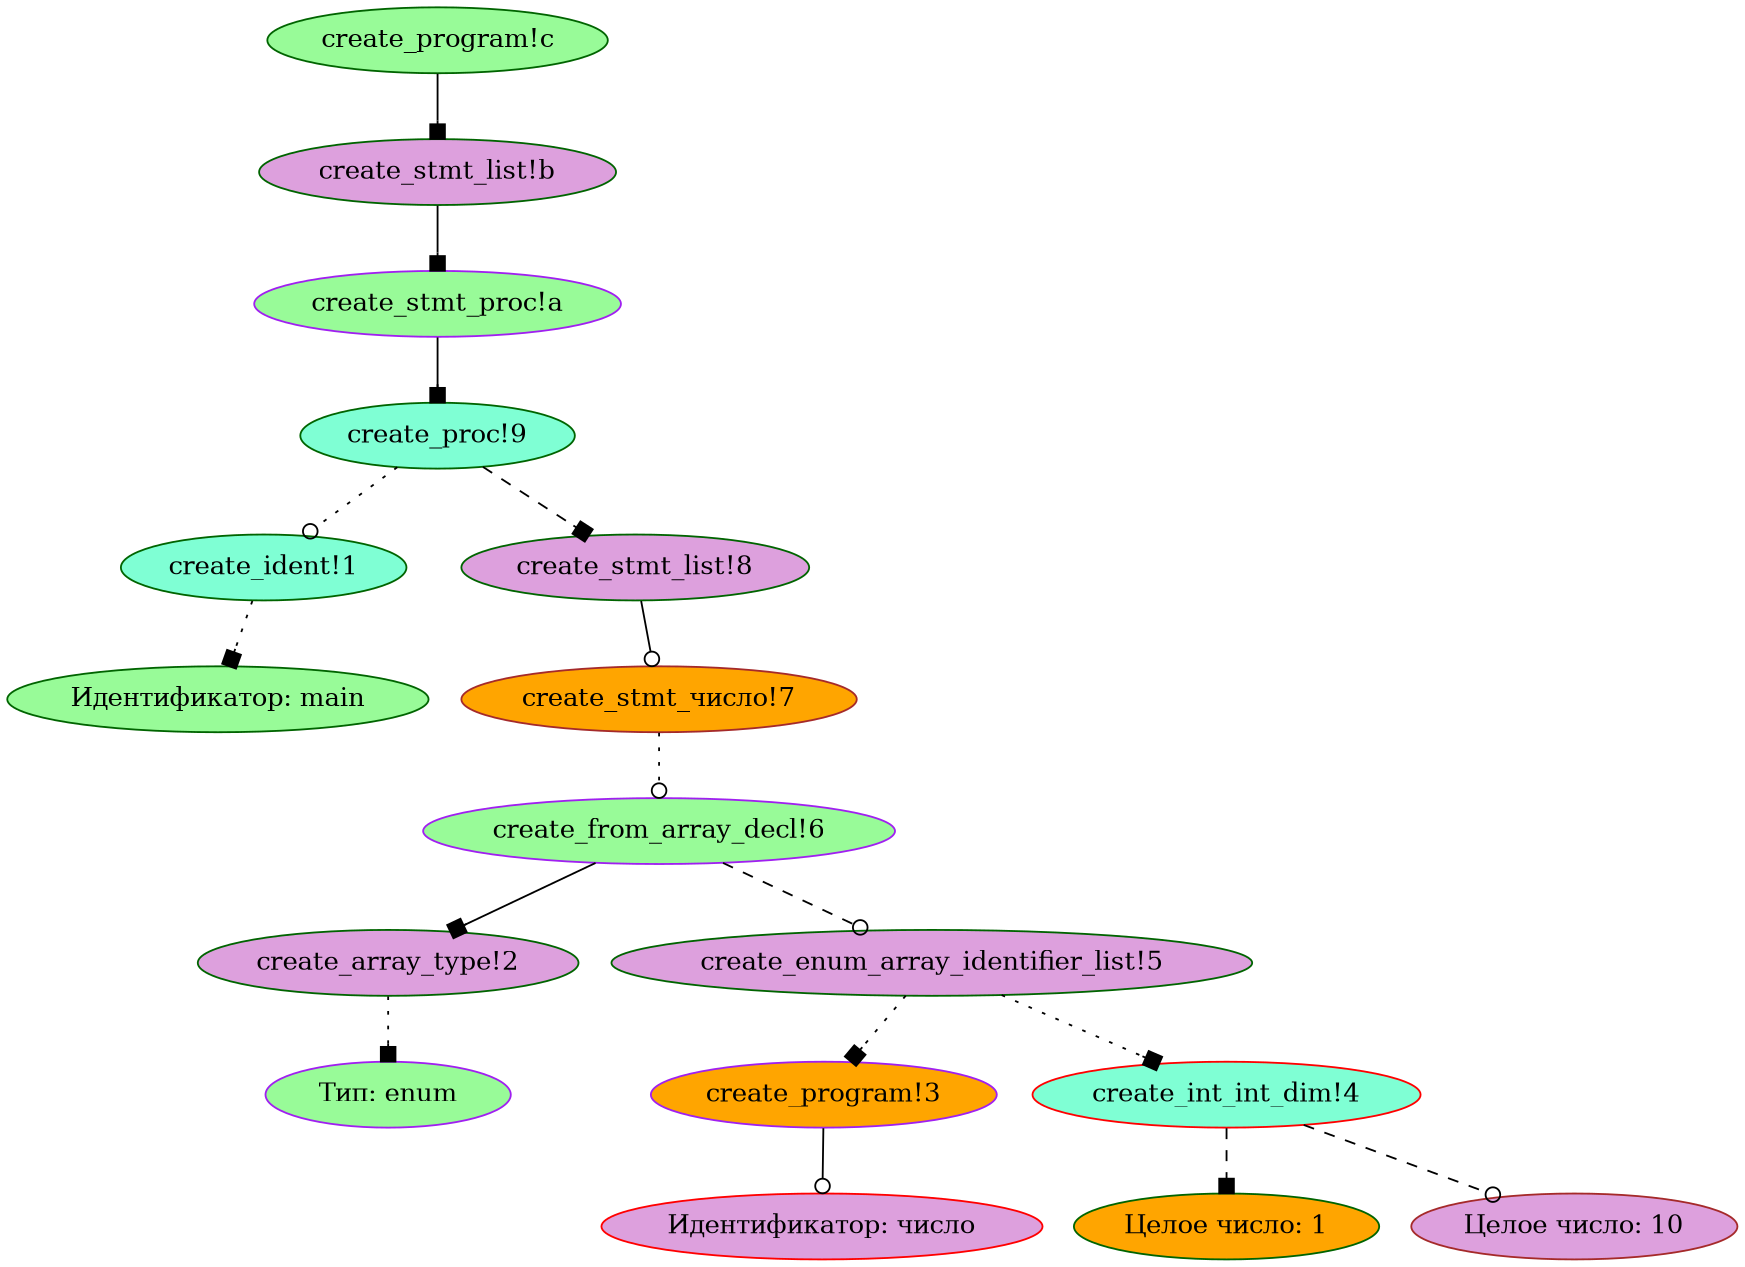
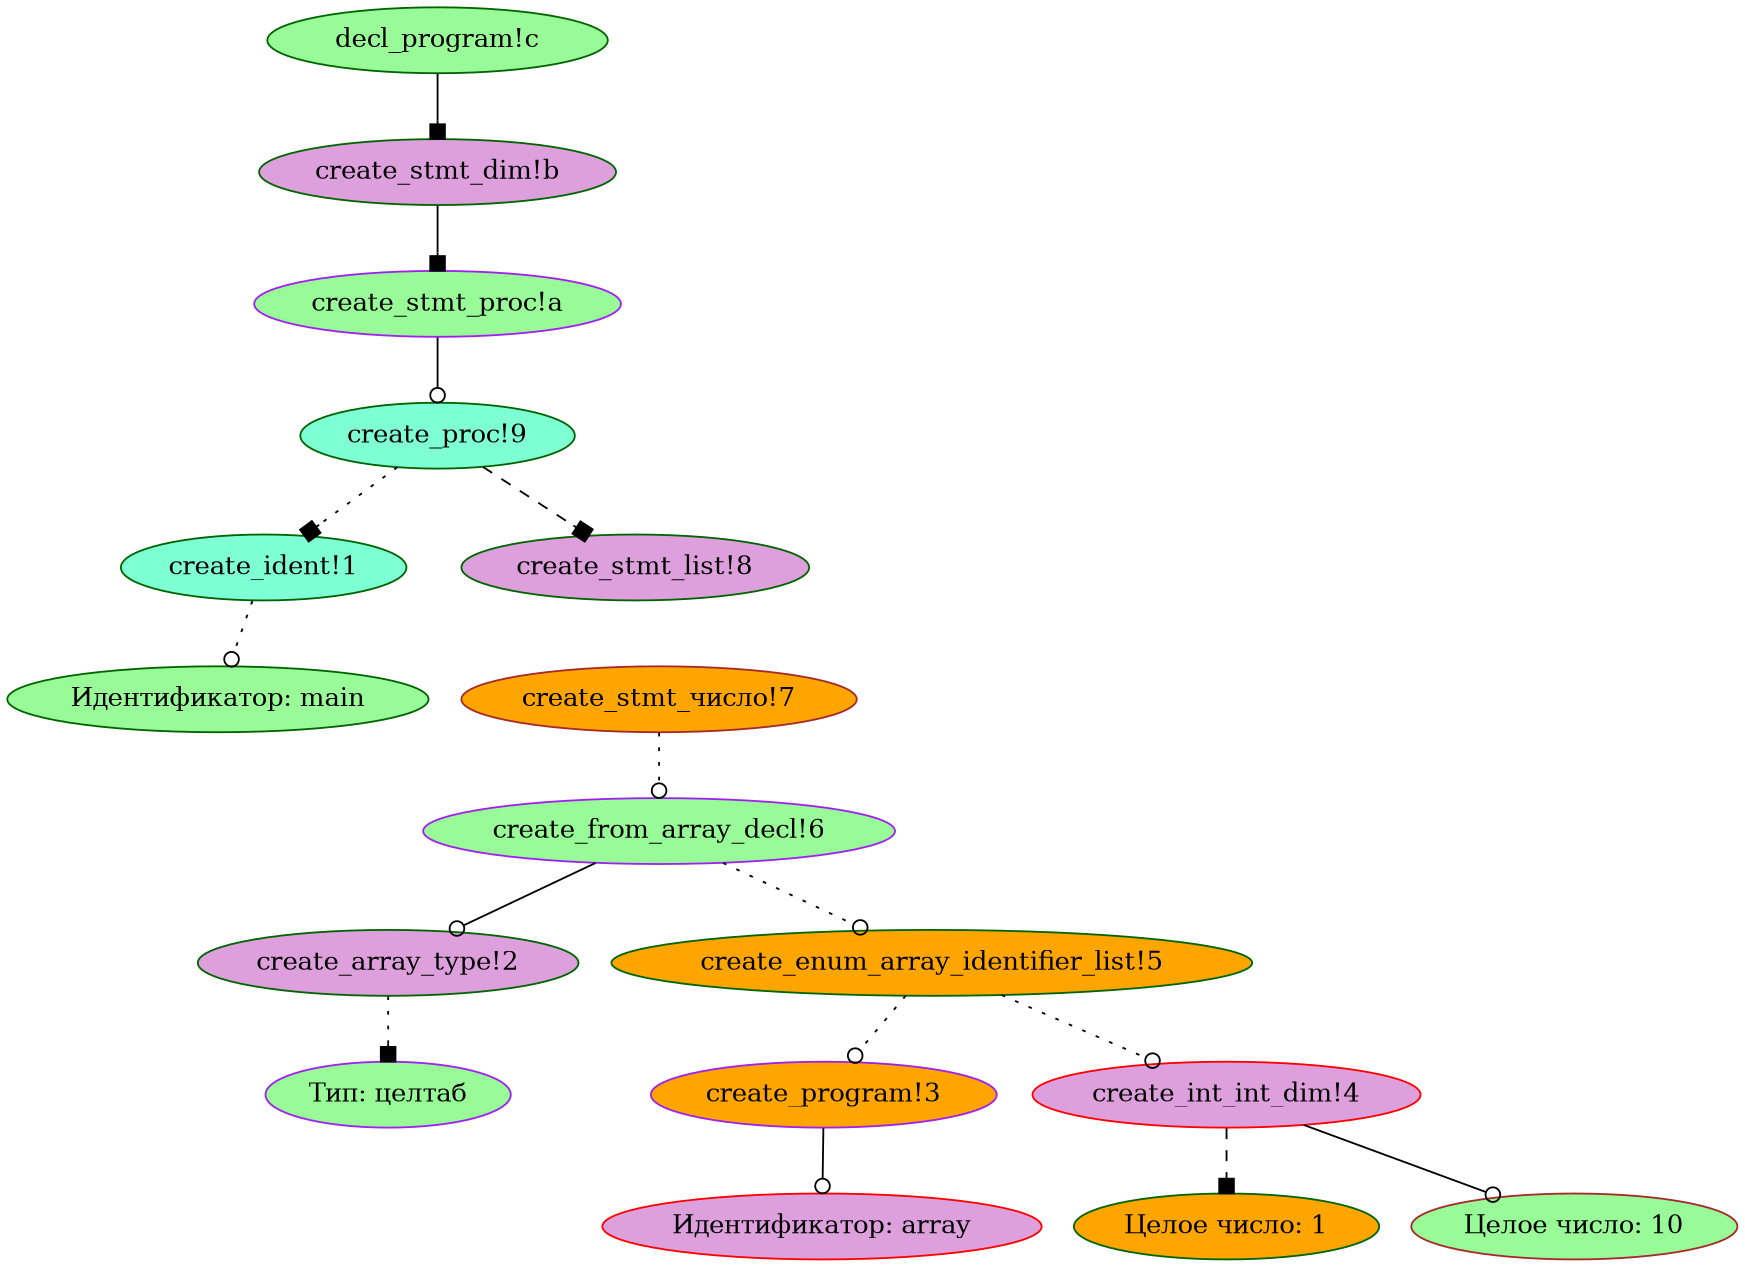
  digraph {
    node [color=darkgreen fillcolor=palegreen style=filled]
    edge [arrowhead=box style=dotted]
    "create_ident!1" [fillcolor=aquamarine]
    "Идентификатор: main"
    "create_array_type!2" [fillcolor=plum]
-   "Тип: целтаб" [color=purple label="Тип: enum"]
+   "Тип: целтаб" [color=purple]
    n5 [color=purple fillcolor=orange label="create_program!3"]
-   "Идентификатор: array" [color=red fillcolor=plum label="Идентификатор: число"]
-   "create_int_int_dim!4" [color=red fillcolor=aquamarine]
+   "Идентификатор: array" [color=red fillcolor=plum]
+   "create_int_int_dim!4" [color=red fillcolor=plum]
    "Целое число: 1" [fillcolor=orange]
-   "Целое число: 10" [color=brown fillcolor=plum]
-   "create_enum_array_identifier_list!5" [fillcolor=plum]
+   "Целое число: 10" [color=brown]
+   "create_enum_array_identifier_list!5" [fillcolor=orange]
    "create_from_array_decl!6" [color=purple]
    n12 [color=brown fillcolor=orange label="create_stmt_число!7"]
    "create_stmt_list!8" [fillcolor=plum]
    "create_proc!9" [fillcolor=aquamarine]
    "create_stmt_proc!a" [color=purple]
-   "create_stmt_list!b" [fillcolor=plum]
-   "create_program!c"
-   "create_ident!1" -> "Идентификатор: main"
+   "create_stmt_list!b" [fillcolor=plum label="create_stmt_dim!b"]
+   "create_program!c" [label="decl_program!c"]
+   "create_ident!1" -> "Идентификатор: main" [arrowhead=odot]
    "create_array_type!2" -> "Тип: целтаб"
    n5 -> "Идентификатор: array" [arrowhead=odot style=solid]
    "create_int_int_dim!4" -> "Целое число: 1" [style=dashed]
-   "create_int_int_dim!4" -> "Целое число: 10" [arrowhead=odot style=dashed]
-   "create_enum_array_identifier_list!5" -> n5
-   "create_enum_array_identifier_list!5" -> "create_int_int_dim!4"
-   "create_from_array_decl!6" -> "create_array_type!2" [style=solid]
-   "create_from_array_decl!6" -> "create_enum_array_identifier_list!5" [arrowhead=odot style=dashed]
+   "create_int_int_dim!4" -> "Целое число: 10" [arrowhead=odot style=solid]
+   "create_enum_array_identifier_list!5" -> n5 [arrowhead=odot]
+   "create_enum_array_identifier_list!5" -> "create_int_int_dim!4" [arrowhead=odot]
+   "create_from_array_decl!6" -> "create_array_type!2" [arrowhead=odot style=solid]
+   "create_from_array_decl!6" -> "create_enum_array_identifier_list!5" [arrowhead=odot]
    n12 -> "create_from_array_decl!6" [arrowhead=odot]
-   "create_stmt_list!8" -> n12 [arrowhead=odot style=solid]
-   "create_proc!9" -> "create_ident!1" [arrowhead=odot]
+   "create_proc!9" -> "create_ident!1"
    "create_proc!9" -> "create_stmt_list!8" [style=dashed]
-   "create_stmt_proc!a" -> "create_proc!9" [style=solid]
+   "create_stmt_proc!a" -> "create_proc!9" [arrowhead=odot style=solid]
    "create_stmt_list!b" -> "create_stmt_proc!a" [style=solid]
    "create_program!c" -> "create_stmt_list!b" [style=solid]
  }
